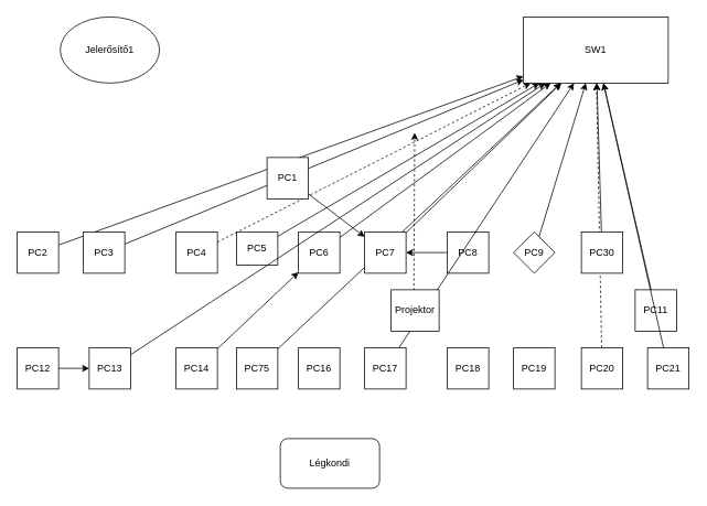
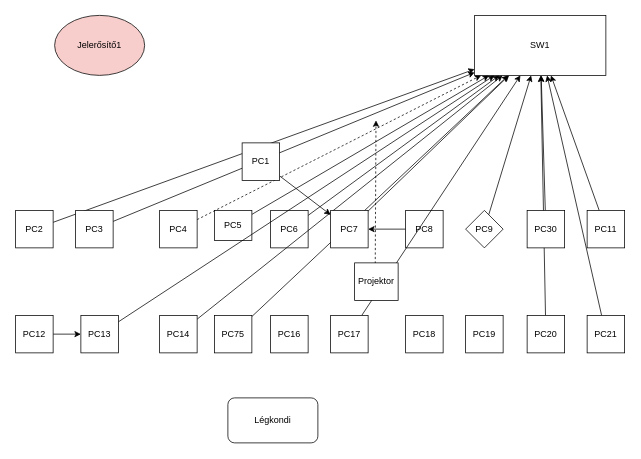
  <mxCell id="0" />
  <mxCell id="1" parent="0" />
- <mxCell id="2" value="Légkondi" style="rounded=1;whiteSpace=wrap;html=1;verticalAlign=middle;strokeWidth=1;" parent="1" vertex="1"><mxGeometry x="338" y="530" width="120" height="60" as="geometry" /></mxCell>
+ <mxCell id="2" value="Légkondi" style="rounded=1;whiteSpace=wrap;html=1;verticalAlign=middle;strokeWidth=1;" parent="1" vertex="1"><mxGeometry x="303" y="530" width="120" height="60" as="geometry" /></mxCell>
  <mxCell id="3" style="edgeStyle=none;rounded=0;orthogonalLoop=1;jettySize=auto;html=1;verticalAlign=middle;strokeWidth=1;" edge="1" parent="1" source="4" target="45"><mxGeometry relative="1" as="geometry" /></mxCell>
  <mxCell id="4" value="PC2" style="whiteSpace=wrap;html=1;aspect=fixed;verticalAlign=middle;strokeWidth=1;" parent="1" vertex="1"><mxGeometry x="20" y="280" width="50" height="50" as="geometry" /></mxCell>
  <mxCell id="5" value="PC16" style="whiteSpace=wrap;html=1;aspect=fixed;verticalAlign=middle;strokeWidth=1;" parent="1" vertex="1"><mxGeometry x="360" y="420" width="50" height="50" as="geometry" /></mxCell>
  <mxCell id="6" style="edgeStyle=none;rounded=0;orthogonalLoop=1;jettySize=auto;html=1;verticalAlign=middle;strokeWidth=1;" edge="1" parent="1" source="7" target="45"><mxGeometry relative="1" as="geometry" /></mxCell>
  <mxCell id="7" value="PC6" style="whiteSpace=wrap;html=1;aspect=fixed;verticalAlign=middle;strokeWidth=1;" parent="1" vertex="1"><mxGeometry x="360" y="280" width="50" height="50" as="geometry" /></mxCell>
  <mxCell id="8" style="edgeStyle=none;rounded=0;orthogonalLoop=1;jettySize=auto;html=1;verticalAlign=middle;strokeWidth=1;" edge="1" parent="1" source="9" target="45"><mxGeometry relative="1" as="geometry"><mxPoint x="752" y="100" as="targetPoint" /></mxGeometry></mxCell>
  <mxCell id="9" value="PC75" style="whiteSpace=wrap;html=1;aspect=fixed;verticalAlign=middle;strokeWidth=1;" parent="1" vertex="1"><mxGeometry x="285" y="420" width="50" height="50" as="geometry" /></mxCell>
  <mxCell id="10" style="edgeStyle=none;rounded=0;orthogonalLoop=1;jettySize=auto;html=1;verticalAlign=middle;strokeWidth=1;" edge="1" parent="1" source="11" target="45"><mxGeometry relative="1" as="geometry" /></mxCell>
  <mxCell id="11" value="PC5" style="whiteSpace=wrap;html=1;aspect=fixed;verticalAlign=middle;strokeWidth=1;" parent="1" vertex="1"><mxGeometry x="285" y="280" width="50" height="40" as="geometry" /></mxCell>
- <mxCell id="12" style="edgeStyle=none;rounded=0;orthogonalLoop=1;jettySize=auto;html=1;verticalAlign=middle;strokeWidth=1;" edge="1" parent="1" source="13" target="7"><mxGeometry relative="1" as="geometry" /></mxCell>
+ <mxCell id="12" style="edgeStyle=none;rounded=0;orthogonalLoop=1;jettySize=auto;html=1;verticalAlign=middle;strokeWidth=1;" edge="1" parent="1" source="13" target="45"><mxGeometry relative="1" as="geometry" /></mxCell>
  <mxCell id="13" value="PC14" style="whiteSpace=wrap;html=1;aspect=fixed;verticalAlign=middle;strokeWidth=1;" parent="1" vertex="1"><mxGeometry x="212" y="420" width="50" height="50" as="geometry" /></mxCell>
  <mxCell id="14" style="edgeStyle=none;rounded=0;orthogonalLoop=1;jettySize=auto;html=1;verticalAlign=middle;strokeWidth=1;dashed=1;" edge="1" parent="1" source="15" target="45"><mxGeometry relative="1" as="geometry" /></mxCell>
  <mxCell id="15" value="PC4" style="whiteSpace=wrap;html=1;aspect=fixed;verticalAlign=middle;strokeWidth=1;" parent="1" vertex="1"><mxGeometry x="212" y="280" width="50" height="50" as="geometry" /></mxCell>
  <mxCell id="16" style="edgeStyle=none;rounded=0;orthogonalLoop=1;jettySize=auto;html=1;verticalAlign=middle;strokeWidth=1;" edge="1" parent="1" source="17" target="45"><mxGeometry relative="1" as="geometry" /></mxCell>
  <mxCell id="17" value="PC3" style="whiteSpace=wrap;html=1;aspect=fixed;verticalAlign=middle;strokeWidth=1;" parent="1" vertex="1"><mxGeometry x="100" y="280" width="50" height="50" as="geometry" /></mxCell>
  <mxCell id="18" style="edgeStyle=none;rounded=0;orthogonalLoop=1;jettySize=auto;html=1;verticalAlign=middle;strokeWidth=1;" edge="1" parent="1" source="19" target="45"><mxGeometry relative="1" as="geometry" /></mxCell>
  <mxCell id="19" value="PC13" style="whiteSpace=wrap;html=1;aspect=fixed;verticalAlign=middle;strokeWidth=1;" parent="1" vertex="1"><mxGeometry x="107" y="420" width="50" height="50" as="geometry" /></mxCell>
  <mxCell id="20" style="edgeStyle=none;rounded=0;orthogonalLoop=1;jettySize=auto;html=1;verticalAlign=middle;strokeWidth=1;" edge="1" parent="1" source="21" target="19"><mxGeometry relative="1" as="geometry"><mxPoint x="752" y="100" as="targetPoint" /></mxGeometry></mxCell>
  <mxCell id="21" value="PC12" style="whiteSpace=wrap;html=1;aspect=fixed;verticalAlign=middle;strokeWidth=1;" parent="1" vertex="1"><mxGeometry x="20" y="420" width="50" height="50" as="geometry" /></mxCell>
  <mxCell id="22" style="edgeStyle=none;rounded=0;orthogonalLoop=1;jettySize=auto;html=1;verticalAlign=middle;strokeWidth=1;" edge="1" parent="1" source="23" target="45"><mxGeometry relative="1" as="geometry" /></mxCell>
- <mxCell id="23" value="PC11" style="whiteSpace=wrap;html=1;aspect=fixed;verticalAlign=middle;strokeWidth=1;" parent="1" vertex="1"><mxGeometry x="767" y="350" width="50" height="50" as="geometry" /></mxCell>
- <mxCell id="24" style="edgeStyle=none;rounded=0;orthogonalLoop=1;jettySize=auto;html=1;verticalAlign=middle;strokeWidth=1;dashed=1;" edge="1" parent="1" source="25" target="45"><mxGeometry relative="1" as="geometry"><mxPoint x="752" y="100" as="targetPoint" /></mxGeometry></mxCell>
+ <mxCell id="23" value="PC11" style="whiteSpace=wrap;html=1;aspect=fixed;verticalAlign=middle;strokeWidth=1;" parent="1" vertex="1"><mxGeometry x="782" y="280" width="50" height="50" as="geometry" /></mxCell>
+ <mxCell id="24" style="edgeStyle=none;rounded=0;orthogonalLoop=1;jettySize=auto;html=1;verticalAlign=middle;strokeWidth=1;" edge="1" parent="1" source="25" target="45"><mxGeometry relative="1" as="geometry"><mxPoint x="752" y="100" as="targetPoint" /></mxGeometry></mxCell>
  <mxCell id="25" value="PC20" style="whiteSpace=wrap;html=1;aspect=fixed;verticalAlign=middle;strokeWidth=1;" parent="1" vertex="1"><mxGeometry x="702" y="420" width="50" height="50" as="geometry" /></mxCell>
  <mxCell id="26" style="edgeStyle=none;rounded=0;orthogonalLoop=1;jettySize=auto;html=1;verticalAlign=middle;strokeWidth=1;" edge="1" parent="1" source="27" target="45"><mxGeometry relative="1" as="geometry" /></mxCell>
  <mxCell id="27" value="PC30" style="whiteSpace=wrap;html=1;aspect=fixed;verticalAlign=middle;strokeWidth=1;" parent="1" vertex="1"><mxGeometry x="702" y="280" width="50" height="50" as="geometry" /></mxCell>
  <mxCell id="28" value="PC19" style="whiteSpace=wrap;html=1;aspect=fixed;verticalAlign=middle;strokeWidth=1;" parent="1" vertex="1"><mxGeometry x="620" y="420" width="50" height="50" as="geometry" /></mxCell>
  <mxCell id="29" style="edgeStyle=none;rounded=0;orthogonalLoop=1;jettySize=auto;html=1;verticalAlign=middle;strokeWidth=1;" edge="1" parent="1" source="30" target="45"><mxGeometry relative="1" as="geometry"><mxPoint x="752" y="90" as="targetPoint" /></mxGeometry></mxCell>
  <mxCell id="30" value="PC9" style="rhombus;whiteSpace=wrap;html=1;aspect=fixed;verticalAlign=middle;strokeWidth=1;" parent="1" vertex="1"><mxGeometry x="620" y="280" width="50" height="50" as="geometry" /></mxCell>
  <mxCell id="31" value="PC18" style="whiteSpace=wrap;html=1;aspect=fixed;verticalAlign=middle;strokeWidth=1;" parent="1" vertex="1"><mxGeometry x="540" y="420" width="50" height="50" as="geometry" /></mxCell>
  <mxCell id="32" style="edgeStyle=none;rounded=0;orthogonalLoop=1;jettySize=auto;html=1;verticalAlign=middle;strokeWidth=1;" edge="1" parent="1" source="33" target="35"><mxGeometry relative="1" as="geometry" /></mxCell>
  <mxCell id="33" value="PC8" style="whiteSpace=wrap;html=1;aspect=fixed;verticalAlign=middle;strokeWidth=1;" parent="1" vertex="1"><mxGeometry x="540" y="280" width="50" height="50" as="geometry" /></mxCell>
  <mxCell id="34" style="edgeStyle=none;rounded=0;orthogonalLoop=1;jettySize=auto;html=1;verticalAlign=middle;strokeWidth=1;" edge="1" parent="1" source="35" target="45"><mxGeometry relative="1" as="geometry" /></mxCell>
  <mxCell id="35" value="PC7" style="whiteSpace=wrap;html=1;aspect=fixed;verticalAlign=middle;strokeWidth=1;" parent="1" vertex="1"><mxGeometry x="440" y="280" width="50" height="50" as="geometry" /></mxCell>
  <mxCell id="36" style="edgeStyle=none;rounded=0;orthogonalLoop=1;jettySize=auto;html=1;verticalAlign=middle;strokeWidth=1;" edge="1" parent="1" source="37" target="45"><mxGeometry relative="1" as="geometry"><mxPoint x="752" y="100" as="targetPoint" /></mxGeometry></mxCell>
  <mxCell id="37" value="PC17" style="whiteSpace=wrap;html=1;aspect=fixed;verticalAlign=middle;strokeWidth=1;" parent="1" vertex="1"><mxGeometry x="440" y="420" width="50" height="50" as="geometry" /></mxCell>
  <mxCell id="38" value="" style="edgeStyle=orthogonalEdgeStyle;rounded=0;orthogonalLoop=1;jettySize=auto;html=1;dashed=1;verticalAlign=middle;strokeWidth=1;" parent="1" edge="1"><mxGeometry relative="1" as="geometry"><mxPoint x="500.5" y="160" as="targetPoint" /><Array as="points"><mxPoint x="499.5" y="160" /></Array><mxPoint x="500.5" y="350" as="sourcePoint" /></mxGeometry></mxCell>
  <mxCell id="39" value="Projektor" style="rounded=0;whiteSpace=wrap;html=1;verticalAlign=middle;strokeWidth=1;" parent="1" vertex="1"><mxGeometry x="472" y="350" width="58" height="50" as="geometry" /></mxCell>
  <mxCell id="40" style="edgeStyle=none;rounded=0;orthogonalLoop=1;jettySize=auto;html=1;verticalAlign=middle;strokeWidth=1;" edge="1" parent="1" source="41" target="35"><mxGeometry relative="1" as="geometry" /></mxCell>
  <mxCell id="41" value="PC1" style="rounded=0;whiteSpace=wrap;html=1;verticalAlign=middle;strokeWidth=1;" parent="1" vertex="1"><mxGeometry x="322" y="190" width="50" height="50" as="geometry" /></mxCell>
  <mxCell id="42" style="edgeStyle=none;rounded=0;orthogonalLoop=1;jettySize=auto;html=1;verticalAlign=middle;strokeWidth=1;" edge="1" parent="1" source="43" target="45"><mxGeometry relative="1" as="geometry" /></mxCell>
  <mxCell id="43" value="PC21" style="rounded=0;whiteSpace=wrap;html=1;verticalAlign=middle;strokeWidth=1;" parent="1" vertex="1"><mxGeometry x="782" y="420" width="50" height="50" as="geometry" /></mxCell>
- <mxCell id="44" value="Jelerősítő1" style="ellipse;whiteSpace=wrap;html=1;verticalAlign=middle;strokeWidth=1;" vertex="1" parent="1"><mxGeometry x="72" y="20" width="120" height="80" as="geometry" /></mxCell>
+ <mxCell id="44" value="Jelerősítő1" style="ellipse;whiteSpace=wrap;html=1;verticalAlign=middle;strokeWidth=1;fillColor=#f8cecc;" vertex="1" parent="1"><mxGeometry x="72" y="20" width="120" height="80" as="geometry" /></mxCell>
  <mxCell id="45" value="SW1" style="rounded=0;whiteSpace=wrap;html=1;verticalAlign=middle;strokeWidth=1;" vertex="1" parent="1"><mxGeometry x="632" y="20" width="175" height="80" as="geometry" /></mxCell>
